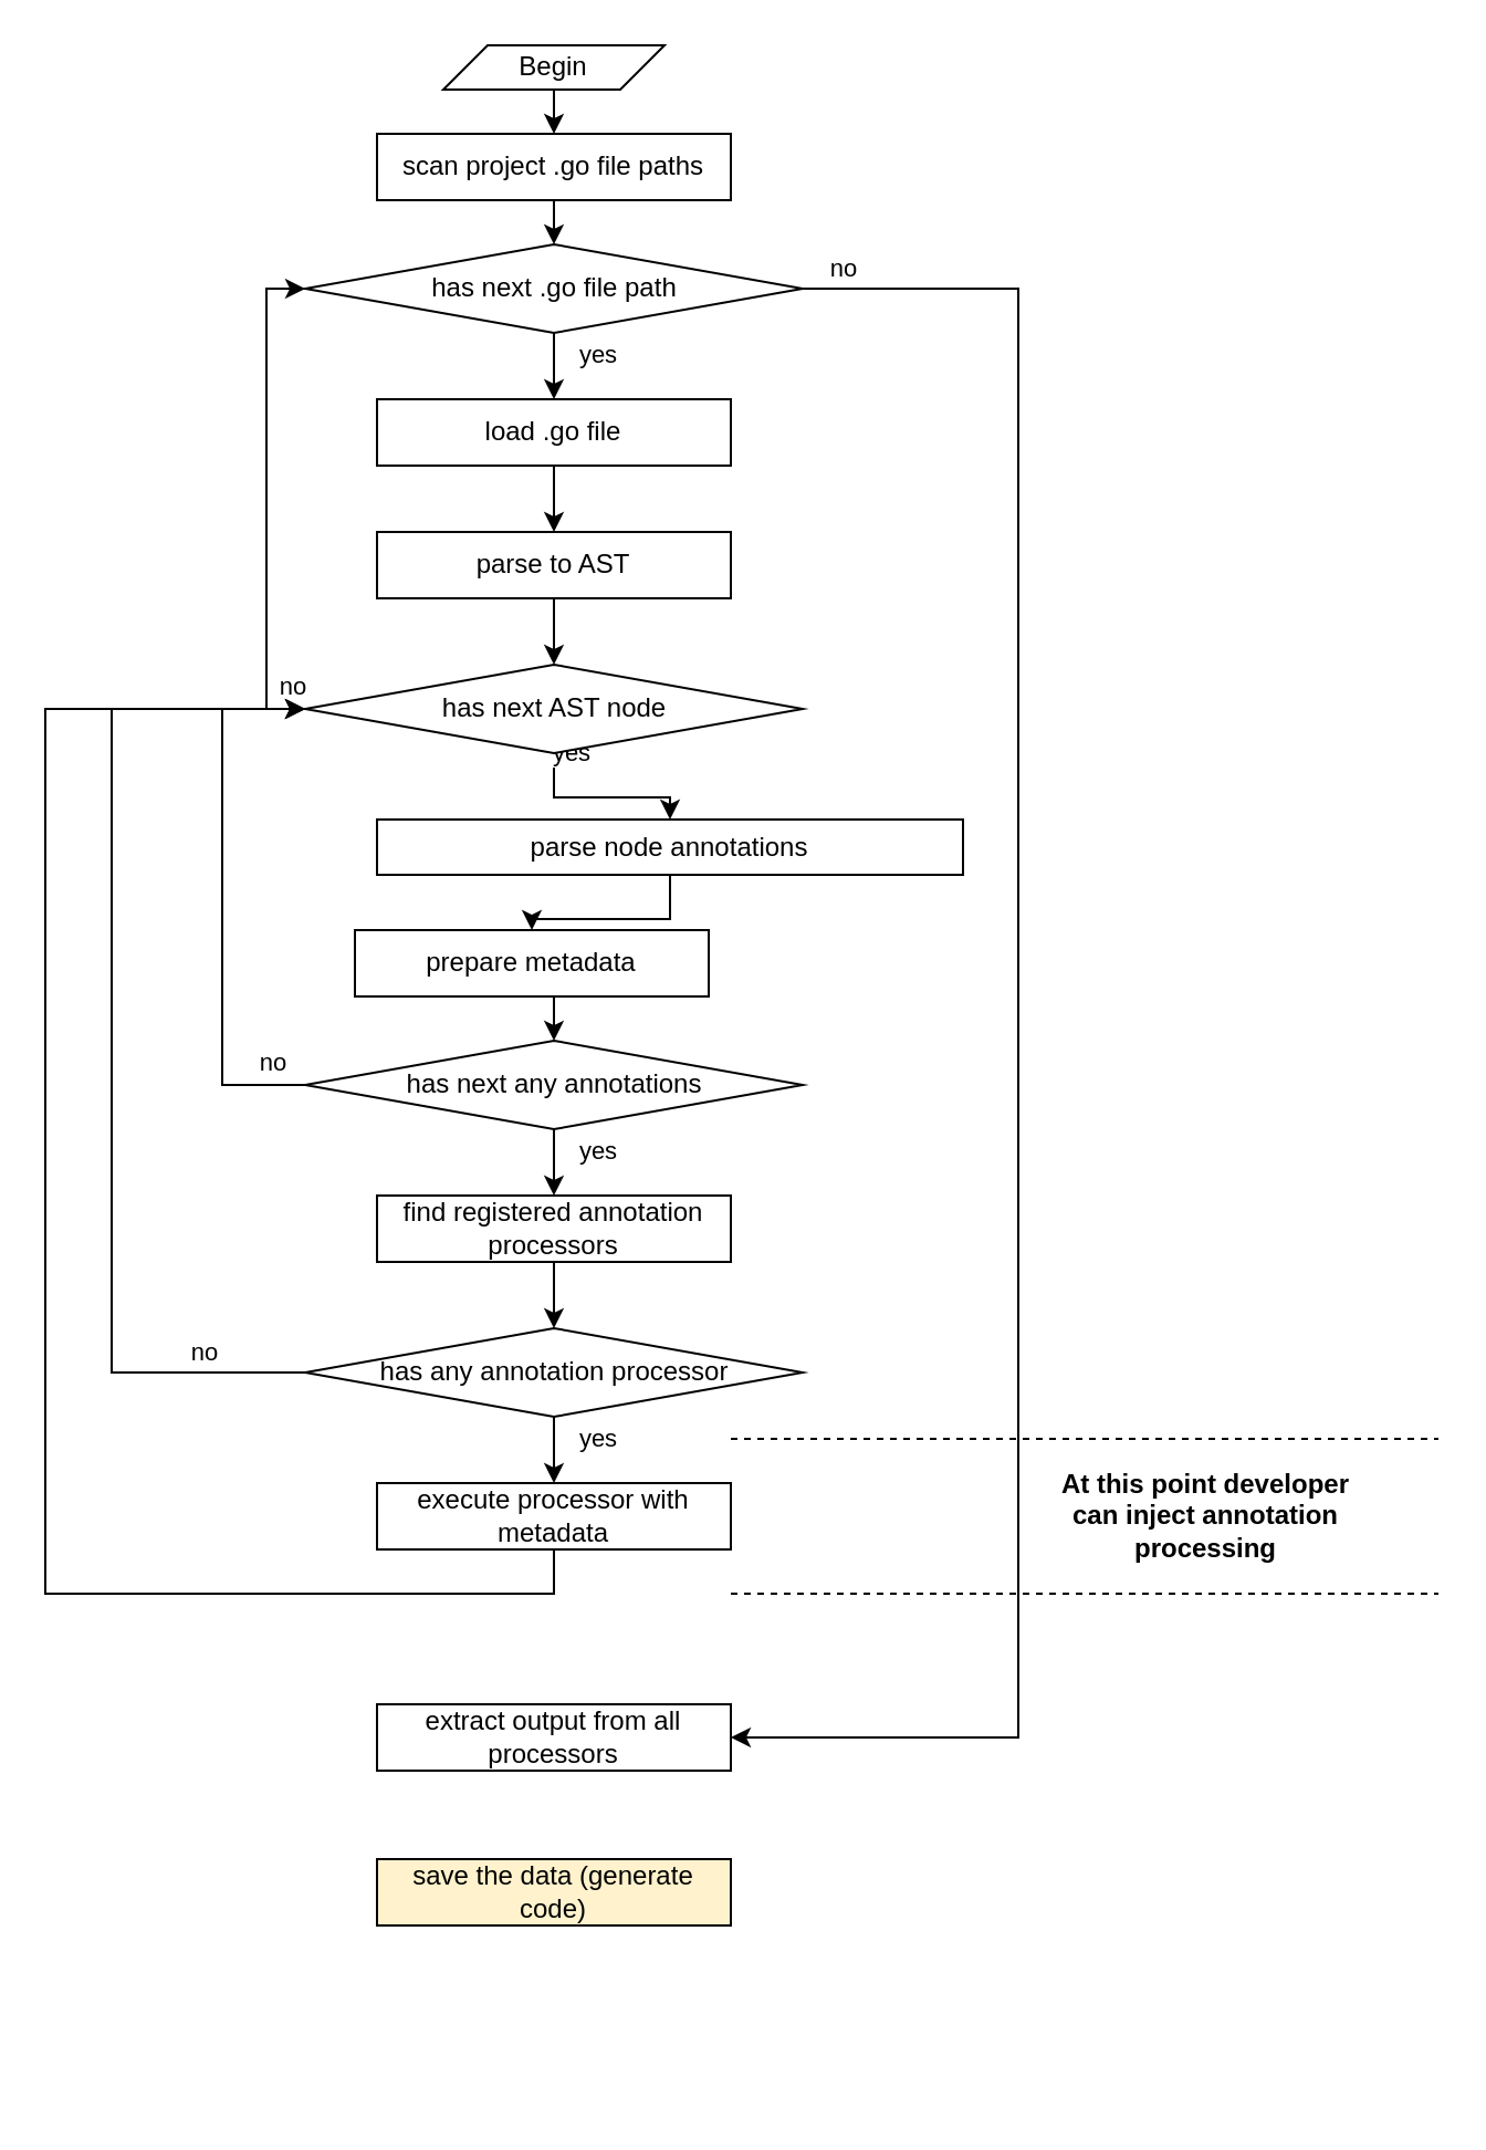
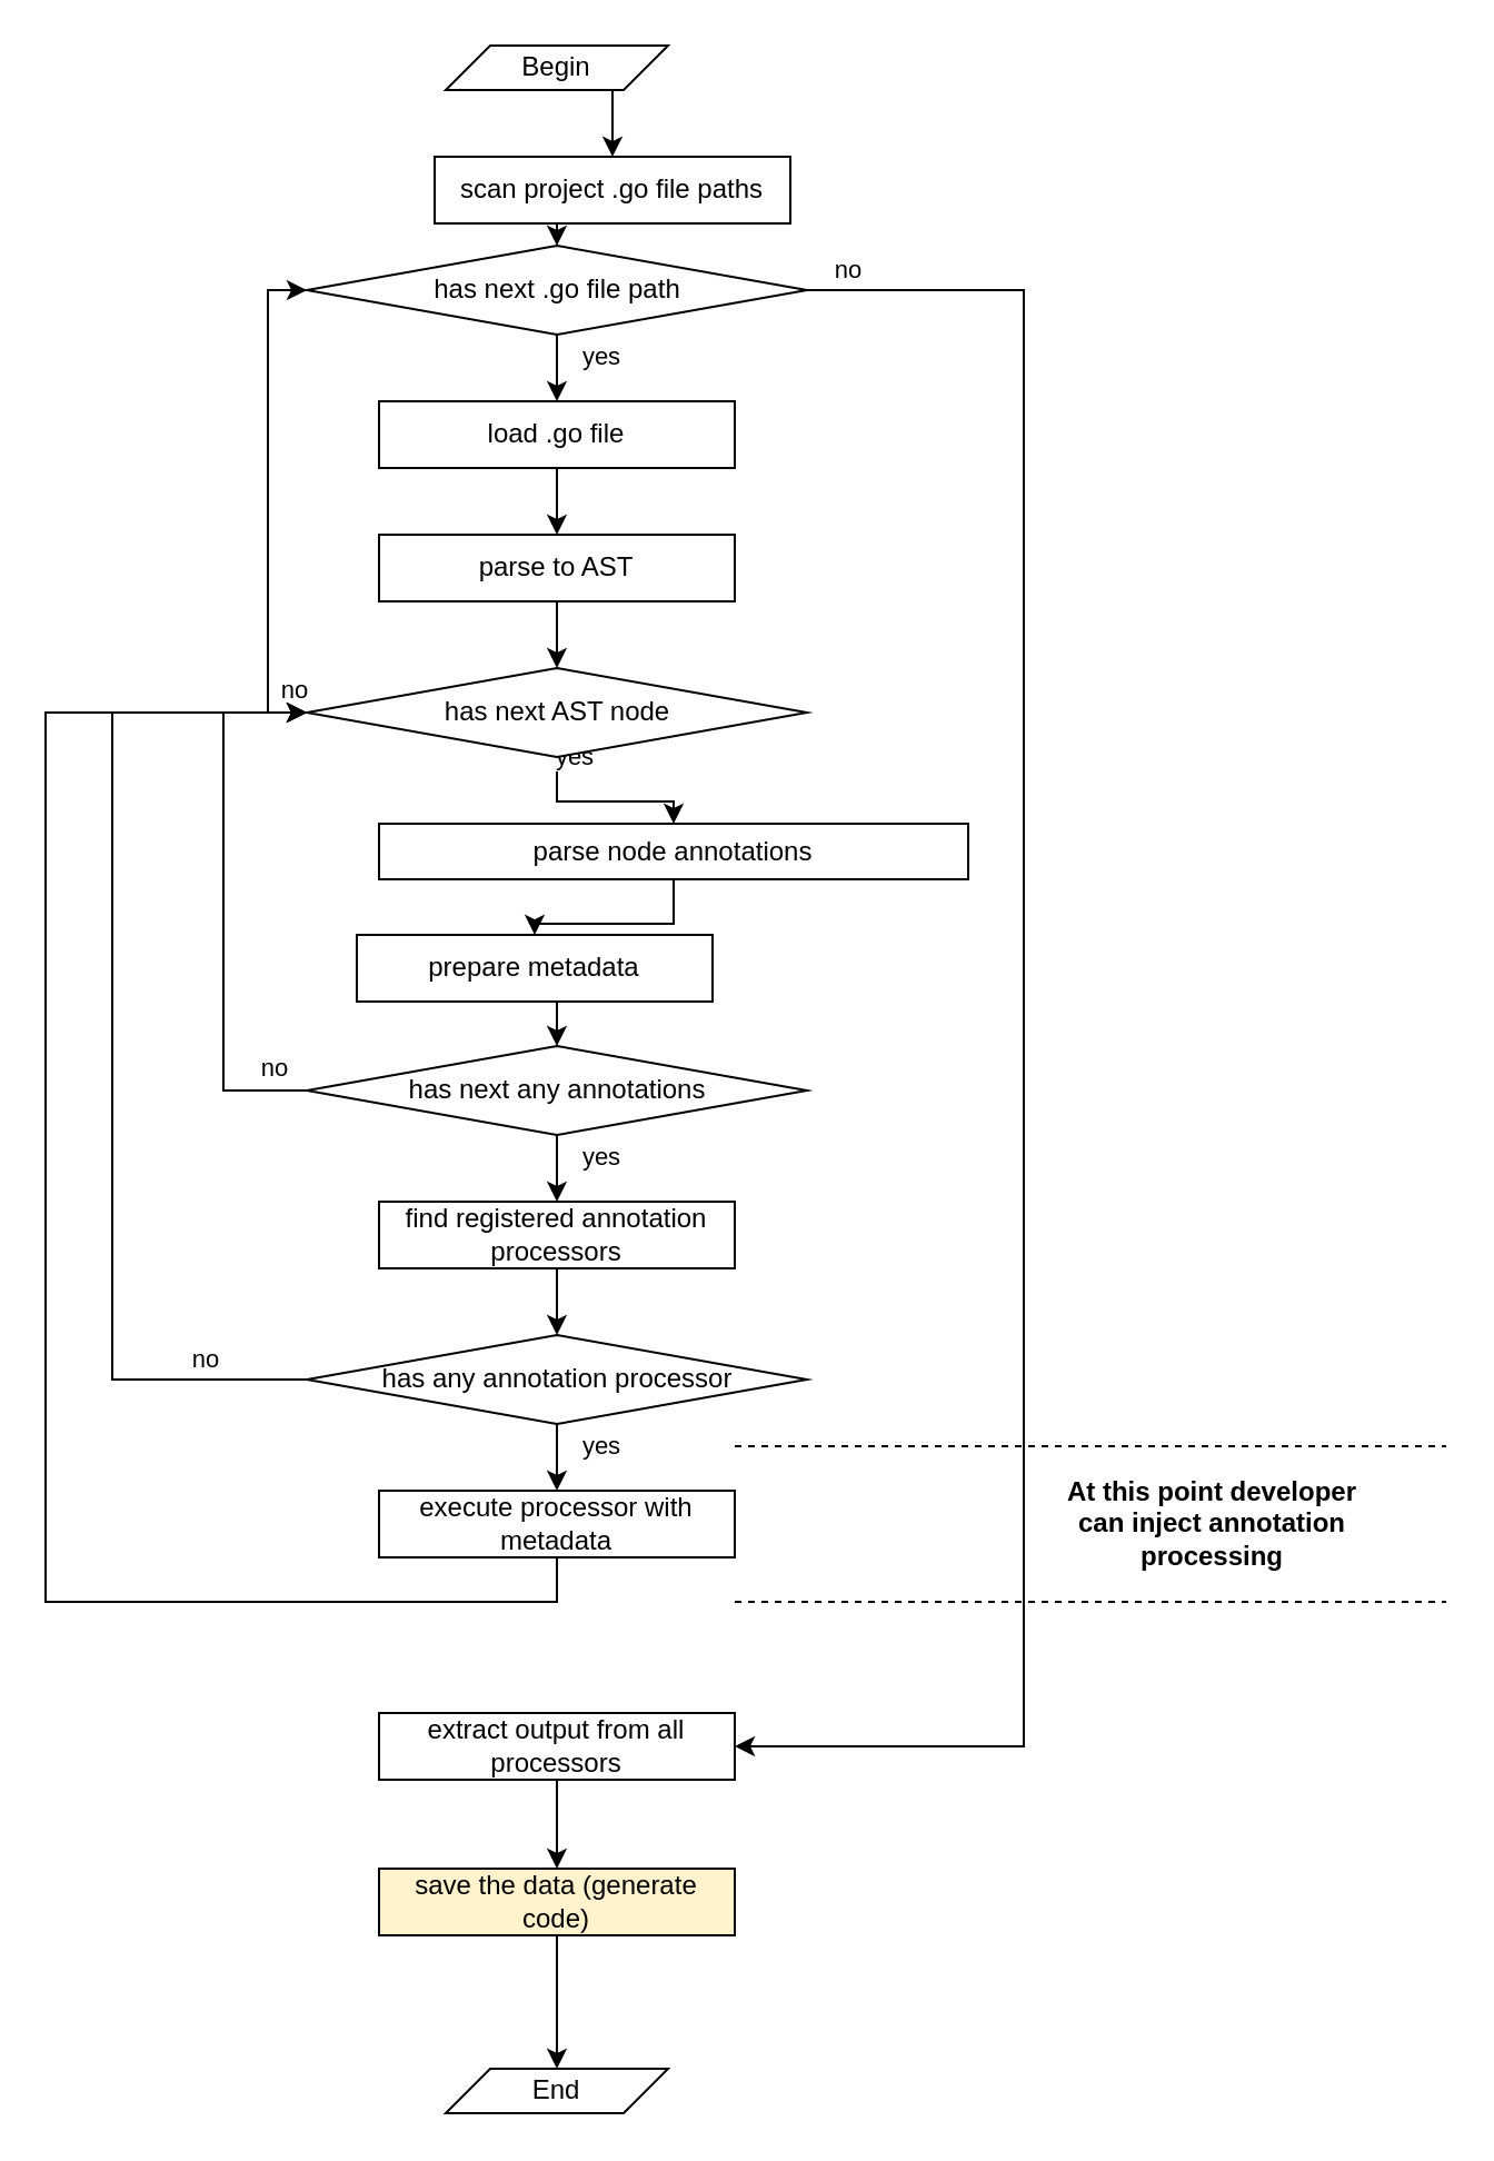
  <mxCell id="0" />
  <mxCell id="1" parent="0" />
  <mxCell id="2" style="edgeStyle=orthogonalEdgeStyle;rounded=0;orthogonalLoop=1;jettySize=auto;html=1;exitX=0.5;exitY=1;exitDx=0;exitDy=0;entryX=0.5;entryY=0;entryDx=0;entryDy=0;" edge="1" parent="1" source="3" target="5"><mxGeometry relative="1" as="geometry" /></mxCell>
  <mxCell id="3" value="Begin" style="shape=parallelogram;perimeter=parallelogramPerimeter;whiteSpace=wrap;html=1;fixedSize=1;" vertex="1" parent="1"><mxGeometry x="200" y="20" width="100" height="20" as="geometry" /></mxCell>
  <mxCell id="4" style="edgeStyle=orthogonalEdgeStyle;rounded=0;orthogonalLoop=1;jettySize=auto;html=1;exitX=0.5;exitY=1;exitDx=0;exitDy=0;entryX=0.5;entryY=0;entryDx=0;entryDy=0;" edge="1" parent="1" source="5" target="11"><mxGeometry relative="1" as="geometry" /></mxCell>
- <mxCell id="5" value="scan project .go file paths" style="rounded=0;whiteSpace=wrap;html=1;" vertex="1" parent="1"><mxGeometry x="170" y="60" width="160" height="30" as="geometry" /></mxCell>
+ <mxCell id="5" value="scan project .go file paths" style="rounded=0;whiteSpace=wrap;html=1;" vertex="1" parent="1"><mxGeometry x="195" y="70" width="160" height="30" as="geometry" /></mxCell>
  <mxCell id="6" style="edgeStyle=orthogonalEdgeStyle;rounded=0;orthogonalLoop=1;jettySize=auto;html=1;exitX=0.5;exitY=1;exitDx=0;exitDy=0;" edge="1" parent="1" source="7" target="13"><mxGeometry relative="1" as="geometry" /></mxCell>
  <mxCell id="7" value="load .go file" style="rounded=0;whiteSpace=wrap;html=1;" vertex="1" parent="1"><mxGeometry x="170" y="180" width="160" height="30" as="geometry" /></mxCell>
  <mxCell id="8" value="yes" style="edgeStyle=orthogonalEdgeStyle;rounded=0;orthogonalLoop=1;jettySize=auto;html=1;exitX=0.5;exitY=1;exitDx=0;exitDy=0;entryX=0.5;entryY=0;entryDx=0;entryDy=0;" edge="1" parent="1" source="11" target="7"><mxGeometry x="-0.333" y="20" relative="1" as="geometry"><mxPoint as="offset" /></mxGeometry></mxCell>
  <mxCell id="9" style="edgeStyle=orthogonalEdgeStyle;rounded=0;orthogonalLoop=1;jettySize=auto;html=1;exitX=1;exitY=0.5;exitDx=0;exitDy=0;entryX=1;entryY=0.5;entryDx=0;entryDy=0;" edge="1" parent="1" source="11" target="33"><mxGeometry relative="1" as="geometry"><mxPoint x="480" y="360" as="targetPoint" /><Array as="points"><mxPoint x="460" y="130" /><mxPoint x="460" y="785" /></Array></mxGeometry></mxCell>
  <mxCell id="10" value="no" style="edgeLabel;html=1;align=center;verticalAlign=middle;resizable=0;points=[];" vertex="1" connectable="0" parent="9"><mxGeometry x="-0.931" y="-2" relative="1" as="geometry"><mxPoint x="-12" y="-12" as="offset" /></mxGeometry></mxCell>
  <mxCell id="11" value="has next .go file path" style="rhombus;whiteSpace=wrap;html=1;" vertex="1" parent="1"><mxGeometry x="137.5" y="110" width="225" height="40" as="geometry" /></mxCell>
  <mxCell id="12" style="edgeStyle=orthogonalEdgeStyle;rounded=0;orthogonalLoop=1;jettySize=auto;html=1;exitX=0.5;exitY=1;exitDx=0;exitDy=0;entryX=0.5;entryY=0;entryDx=0;entryDy=0;" edge="1" parent="1" source="13" target="16"><mxGeometry relative="1" as="geometry" /></mxCell>
  <mxCell id="13" value="parse to AST" style="rounded=0;whiteSpace=wrap;html=1;" vertex="1" parent="1"><mxGeometry x="170" y="240" width="160" height="30" as="geometry" /></mxCell>
  <mxCell id="14" value="yes" style="edgeStyle=orthogonalEdgeStyle;rounded=0;orthogonalLoop=1;jettySize=auto;html=1;exitX=0.5;exitY=1;exitDx=0;exitDy=0;entryX=0.5;entryY=0;entryDx=0;entryDy=0;" edge="1" parent="1" source="16" target="18"><mxGeometry x="-0.333" y="20" relative="1" as="geometry"><mxPoint as="offset" /></mxGeometry></mxCell>
  <mxCell id="15" value="no" style="edgeStyle=orthogonalEdgeStyle;rounded=0;orthogonalLoop=1;jettySize=auto;html=1;exitX=0;exitY=0.5;exitDx=0;exitDy=0;entryX=0;entryY=0.5;entryDx=0;entryDy=0;" edge="1" parent="1" source="16" target="11"><mxGeometry x="-0.943" y="-10" relative="1" as="geometry"><Array as="points"><mxPoint x="120" y="320" /><mxPoint x="120" y="130" /></Array><mxPoint as="offset" /></mxGeometry></mxCell>
  <mxCell id="16" value="has next AST node" style="rhombus;whiteSpace=wrap;html=1;" vertex="1" parent="1"><mxGeometry x="137.5" y="300" width="225" height="40" as="geometry" /></mxCell>
  <mxCell id="17" style="edgeStyle=orthogonalEdgeStyle;rounded=0;orthogonalLoop=1;jettySize=auto;html=1;exitX=0.5;exitY=1;exitDx=0;exitDy=0;entryX=0.5;entryY=0;entryDx=0;entryDy=0;" edge="1" parent="1" source="18" target="31"><mxGeometry relative="1" as="geometry" /></mxCell>
  <mxCell id="18" value="parse node annotations" style="rounded=0;whiteSpace=wrap;html=1;" vertex="1" parent="1"><mxGeometry x="170" y="370" width="265" height="25" as="geometry" /></mxCell>
  <mxCell id="19" value="yes" style="edgeStyle=orthogonalEdgeStyle;rounded=0;orthogonalLoop=1;jettySize=auto;html=1;exitX=0.5;exitY=1;exitDx=0;exitDy=0;entryX=0.5;entryY=0;entryDx=0;entryDy=0;" edge="1" parent="1" source="21" target="23"><mxGeometry x="-0.333" y="20" relative="1" as="geometry"><mxPoint as="offset" /></mxGeometry></mxCell>
  <mxCell id="20" value="no" style="edgeStyle=orthogonalEdgeStyle;rounded=0;orthogonalLoop=1;jettySize=auto;html=1;exitX=0;exitY=0.5;exitDx=0;exitDy=0;entryX=0;entryY=0.5;entryDx=0;entryDy=0;" edge="1" parent="1" source="21" target="16"><mxGeometry x="-0.868" y="-10" relative="1" as="geometry"><Array as="points"><mxPoint x="100" y="490" /><mxPoint x="100" y="320" /></Array><mxPoint x="1" as="offset" /></mxGeometry></mxCell>
  <mxCell id="21" value="has next any annotations" style="rhombus;whiteSpace=wrap;html=1;" vertex="1" parent="1"><mxGeometry x="137.5" y="470" width="225" height="40" as="geometry" /></mxCell>
  <mxCell id="22" style="edgeStyle=orthogonalEdgeStyle;rounded=0;orthogonalLoop=1;jettySize=auto;html=1;exitX=0.5;exitY=1;exitDx=0;exitDy=0;entryX=0.5;entryY=0;entryDx=0;entryDy=0;" edge="1" parent="1" source="23" target="27"><mxGeometry relative="1" as="geometry" /></mxCell>
  <mxCell id="23" value="find registered annotation processors" style="rounded=0;whiteSpace=wrap;html=1;" vertex="1" parent="1"><mxGeometry x="170" y="540" width="160" height="30" as="geometry" /></mxCell>
  <mxCell id="24" value="yes" style="edgeStyle=orthogonalEdgeStyle;rounded=0;orthogonalLoop=1;jettySize=auto;html=1;exitX=0.5;exitY=1;exitDx=0;exitDy=0;entryX=0.5;entryY=0;entryDx=0;entryDy=0;" edge="1" parent="1" source="27" target="29"><mxGeometry x="-0.333" y="20" relative="1" as="geometry"><mxPoint as="offset" /></mxGeometry></mxCell>
  <mxCell id="25" style="edgeStyle=orthogonalEdgeStyle;rounded=0;orthogonalLoop=1;jettySize=auto;html=1;exitX=0;exitY=0.5;exitDx=0;exitDy=0;entryX=0;entryY=0.5;entryDx=0;entryDy=0;" edge="1" parent="1" source="27" target="16"><mxGeometry relative="1" as="geometry"><Array as="points"><mxPoint x="50" y="620" /><mxPoint x="50" y="320" /></Array></mxGeometry></mxCell>
  <mxCell id="26" value="no" style="edgeLabel;html=1;align=center;verticalAlign=middle;resizable=0;points=[];" vertex="1" connectable="0" parent="25"><mxGeometry x="-0.859" relative="1" as="geometry"><mxPoint x="-13" y="-10" as="offset" /></mxGeometry></mxCell>
  <mxCell id="27" value="has any annotation processor" style="rhombus;whiteSpace=wrap;html=1;" vertex="1" parent="1"><mxGeometry x="137.5" y="600" width="225" height="40" as="geometry" /></mxCell>
  <mxCell id="28" style="edgeStyle=orthogonalEdgeStyle;rounded=0;orthogonalLoop=1;jettySize=auto;html=1;exitX=0.5;exitY=1;exitDx=0;exitDy=0;entryX=0;entryY=0.5;entryDx=0;entryDy=0;" edge="1" parent="1" source="29" target="16"><mxGeometry relative="1" as="geometry"><Array as="points"><mxPoint x="250" y="720" /><mxPoint x="20" y="720" /><mxPoint x="20" y="320" /></Array></mxGeometry></mxCell>
  <mxCell id="29" value="execute processor with metadata" style="rounded=0;whiteSpace=wrap;html=1;" vertex="1" parent="1"><mxGeometry x="170" y="670" width="160" height="30" as="geometry" /></mxCell>
  <mxCell id="30" style="edgeStyle=orthogonalEdgeStyle;rounded=0;orthogonalLoop=1;jettySize=auto;html=1;exitX=0.5;exitY=1;exitDx=0;exitDy=0;entryX=0.5;entryY=0;entryDx=0;entryDy=0;" edge="1" parent="1" source="31" target="21"><mxGeometry relative="1" as="geometry" /></mxCell>
  <mxCell id="31" value="prepare metadata" style="rounded=0;whiteSpace=wrap;html=1;" vertex="1" parent="1"><mxGeometry x="160" y="420" width="160" height="30" as="geometry" /></mxCell>
+ <mxCell id="32" style="edgeStyle=orthogonalEdgeStyle;rounded=0;orthogonalLoop=1;jettySize=auto;html=1;exitX=0.5;exitY=1;exitDx=0;exitDy=0;entryX=0.5;entryY=0;entryDx=0;entryDy=0;" edge="1" parent="1" source="33" target="35"><mxGeometry relative="1" as="geometry" /></mxCell>
  <mxCell id="33" value="extract output from all processors" style="rounded=0;whiteSpace=wrap;html=1;" vertex="1" parent="1"><mxGeometry x="170" y="770" width="160" height="30" as="geometry" /></mxCell>
+ <mxCell id="34" style="edgeStyle=orthogonalEdgeStyle;rounded=0;orthogonalLoop=1;jettySize=auto;html=1;exitX=0.5;exitY=1;exitDx=0;exitDy=0;entryX=0.5;entryY=0;entryDx=0;entryDy=0;" edge="1" parent="1" source="35" target="36"><mxGeometry relative="1" as="geometry" /></mxCell>
  <mxCell id="35" value="save the data (generate code)" style="rounded=0;whiteSpace=wrap;html=1;fillColor=#fff2cc;" vertex="1" parent="1"><mxGeometry x="170" y="840" width="160" height="30" as="geometry" /></mxCell>
+ <mxCell id="36" value="End" style="shape=parallelogram;perimeter=parallelogramPerimeter;whiteSpace=wrap;html=1;fixedSize=1;" vertex="1" parent="1"><mxGeometry x="200" y="930" width="100" height="20" as="geometry" /></mxCell>
  <mxCell id="37" value="" style="endArrow=none;dashed=1;html=1;rounded=0;" edge="1" parent="1"><mxGeometry width="50" height="50" relative="1" as="geometry"><mxPoint x="330" y="650" as="sourcePoint" /><mxPoint x="650" y="650" as="targetPoint" /></mxGeometry></mxCell>
  <mxCell id="38" value="" style="endArrow=none;dashed=1;html=1;rounded=0;" edge="1" parent="1"><mxGeometry width="50" height="50" relative="1" as="geometry"><mxPoint x="330" y="720" as="sourcePoint" /><mxPoint x="650" y="720" as="targetPoint" /></mxGeometry></mxCell>
  <mxCell id="39" value="At this point developer can inject annotation processing" style="text;html=1;strokeColor=none;fillColor=none;align=center;verticalAlign=middle;whiteSpace=wrap;rounded=0;fontStyle=1" vertex="1" parent="1"><mxGeometry x="470" y="670" width="150" height="30" as="geometry" /></mxCell>
